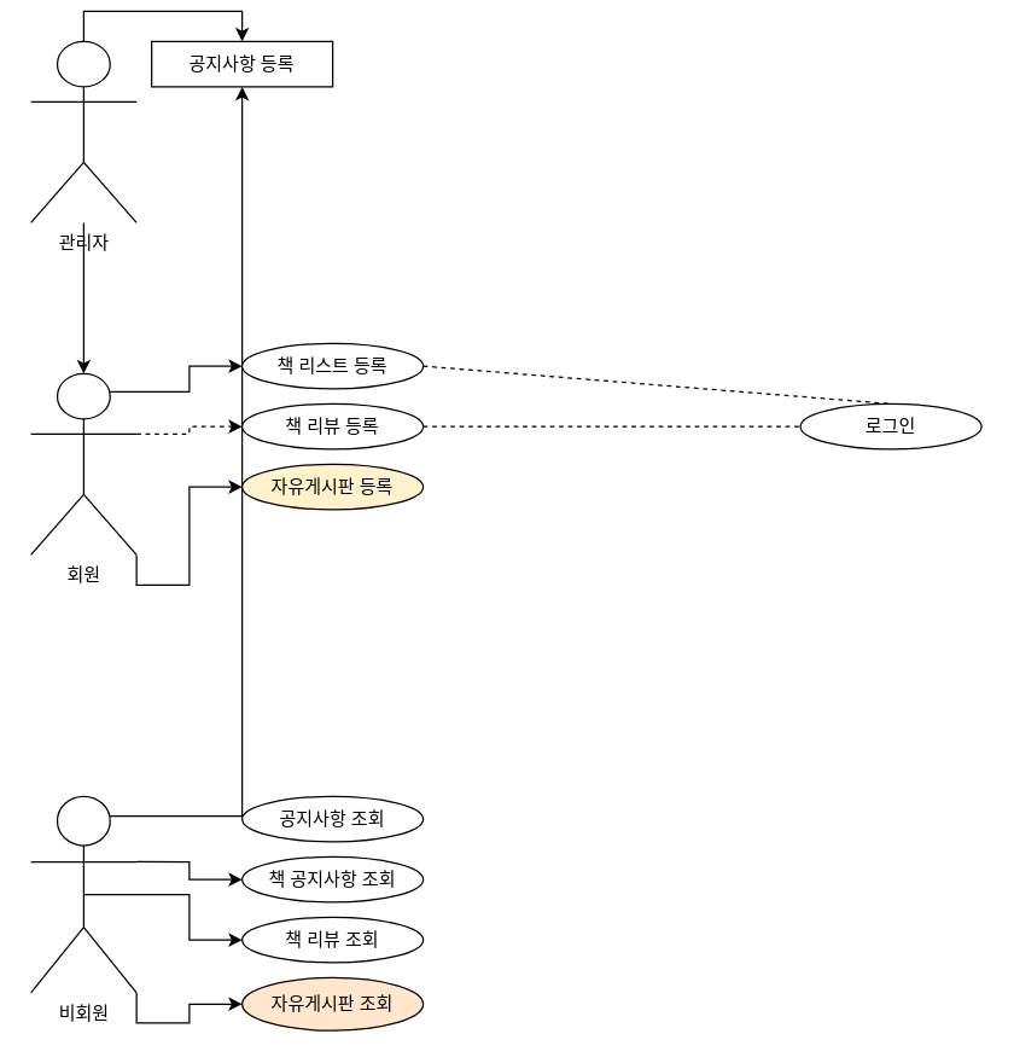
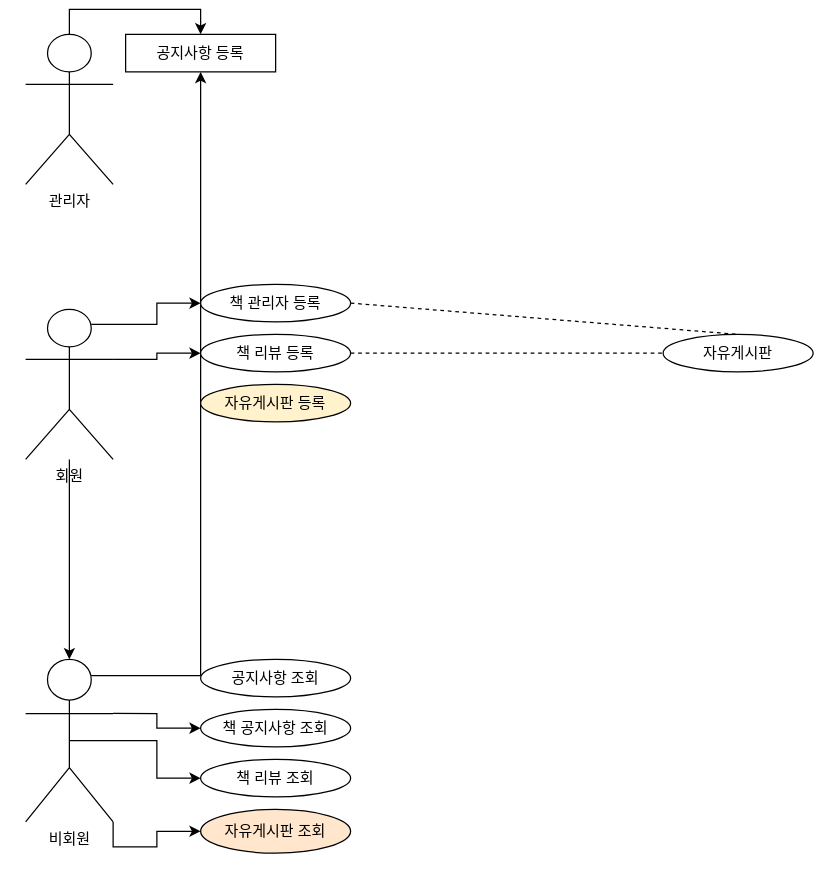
  <mxCell id="0" />
  <mxCell id="1" parent="0" />
  <mxCell id="2" style="edgeStyle=orthogonalEdgeStyle;rounded=0;orthogonalLoop=1;jettySize=auto;html=1;exitX=0.5;exitY=0;exitDx=0;exitDy=0;exitPerimeter=0;entryX=0.5;entryY=0;entryDx=0;entryDy=0;" parent="1" source="4" target="16" edge="1"><mxGeometry relative="1" as="geometry" /></mxCell>
- <mxCell id="3" style="edgeStyle=orthogonalEdgeStyle;rounded=0;orthogonalLoop=1;jettySize=auto;html=1;" parent="1" source="4" target="14" edge="1"><mxGeometry relative="1" as="geometry" /></mxCell>
  <mxCell id="4" value="관리자" style="shape=umlActor;verticalLabelPosition=bottom;verticalAlign=top;html=1;outlineConnect=0;" parent="1" vertex="1"><mxGeometry x="20" y="20" width="70" height="120" as="geometry" /></mxCell>
  <mxCell id="5" style="edgeStyle=orthogonalEdgeStyle;rounded=0;orthogonalLoop=1;jettySize=auto;html=1;exitX=1;exitY=0.333;exitDx=0;exitDy=0;exitPerimeter=0;entryX=0;entryY=0.5;entryDx=0;entryDy=0;" parent="1" source="9" target="18" edge="1"><mxGeometry relative="1" as="geometry" /></mxCell>
  <mxCell id="6" style="edgeStyle=orthogonalEdgeStyle;rounded=0;orthogonalLoop=1;jettySize=auto;html=1;exitX=0.5;exitY=0.5;exitDx=0;exitDy=0;exitPerimeter=0;entryX=0;entryY=0.5;entryDx=0;entryDy=0;" parent="1" source="9" target="19" edge="1"><mxGeometry relative="1" as="geometry" /></mxCell>
  <mxCell id="7" style="edgeStyle=orthogonalEdgeStyle;rounded=0;orthogonalLoop=1;jettySize=auto;html=1;exitX=1;exitY=1;exitDx=0;exitDy=0;exitPerimeter=0;entryX=0;entryY=0.5;entryDx=0;entryDy=0;" parent="1" source="9" target="15" edge="1"><mxGeometry relative="1" as="geometry" /></mxCell>
  <mxCell id="8" style="edgeStyle=orthogonalEdgeStyle;rounded=0;orthogonalLoop=1;jettySize=auto;html=1;exitX=0.75;exitY=0.1;exitDx=0;exitDy=0;exitPerimeter=0;" parent="1" source="9" target="16" edge="1"><mxGeometry relative="1" as="geometry" /></mxCell>
  <mxCell id="9" value="비회원" style="shape=umlActor;verticalLabelPosition=bottom;verticalAlign=top;html=1;outlineConnect=0;" parent="1" vertex="1"><mxGeometry x="20" y="520" width="70" height="130" as="geometry" /></mxCell>
  <mxCell id="10" style="edgeStyle=orthogonalEdgeStyle;rounded=0;orthogonalLoop=1;jettySize=auto;html=1;exitX=0.75;exitY=0.1;exitDx=0;exitDy=0;exitPerimeter=0;entryX=0;entryY=0.5;entryDx=0;entryDy=0;" parent="1" source="14" target="20" edge="1"><mxGeometry relative="1" as="geometry" /></mxCell>
- <mxCell id="11" style="edgeStyle=orthogonalEdgeStyle;rounded=0;orthogonalLoop=1;jettySize=auto;html=1;exitX=1;exitY=0.333;exitDx=0;exitDy=0;exitPerimeter=0;entryX=0;entryY=0.5;entryDx=0;entryDy=0;dashed=1;" parent="1" source="14" target="21" edge="1"><mxGeometry relative="1" as="geometry" /></mxCell>
- <mxCell id="12" style="edgeStyle=orthogonalEdgeStyle;rounded=0;orthogonalLoop=1;jettySize=auto;html=1;exitX=1;exitY=1;exitDx=0;exitDy=0;exitPerimeter=0;entryX=0;entryY=0.5;entryDx=0;entryDy=0;" parent="1" source="14" target="22" edge="1"><mxGeometry relative="1" as="geometry" /></mxCell>
+ <mxCell id="11" style="edgeStyle=orthogonalEdgeStyle;rounded=0;orthogonalLoop=1;jettySize=auto;html=1;exitX=1;exitY=0.333;exitDx=0;exitDy=0;exitPerimeter=0;entryX=0;entryY=0.5;entryDx=0;entryDy=0;" parent="1" source="14" target="21" edge="1"><mxGeometry relative="1" as="geometry" /></mxCell>
+ <mxCell id="13" style="edgeStyle=orthogonalEdgeStyle;rounded=0;orthogonalLoop=1;jettySize=auto;html=1;" parent="1" source="14" target="9" edge="1"><mxGeometry relative="1" as="geometry" /></mxCell>
  <mxCell id="14" value="회원" style="shape=umlActor;verticalLabelPosition=bottom;verticalAlign=top;html=1;outlineConnect=0;" parent="1" vertex="1"><mxGeometry x="20" y="240" width="70" height="120" as="geometry" /></mxCell>
  <mxCell id="15" value="자유게시판 조회" style="ellipse;whiteSpace=wrap;html=1;fillColor=#ffe6cc;" parent="1" vertex="1"><mxGeometry x="160" y="640" width="120" height="35" as="geometry" /></mxCell>
  <mxCell id="16" value="공지사항 등록" style="whiteSpace=wrap;html=1;rounded=0;" parent="1" vertex="1"><mxGeometry x="100" y="20" width="120" height="30" as="geometry" /></mxCell>
  <mxCell id="17" value="공지사항 조회" style="ellipse;whiteSpace=wrap;html=1;" parent="1" vertex="1"><mxGeometry x="160" y="520" width="120" height="30" as="geometry" /></mxCell>
  <mxCell id="18" value="책 공지사항 조회" style="ellipse;whiteSpace=wrap;html=1;" parent="1" vertex="1"><mxGeometry x="160" y="560" width="120" height="30" as="geometry" /></mxCell>
  <mxCell id="19" value="책 리뷰 조회" style="ellipse;whiteSpace=wrap;html=1;" parent="1" vertex="1"><mxGeometry x="160" y="600" width="120" height="30" as="geometry" /></mxCell>
- <mxCell id="20" value="책 리스트 등록" style="ellipse;whiteSpace=wrap;html=1;" parent="1" vertex="1"><mxGeometry x="160" y="220" width="120" height="30" as="geometry" /></mxCell>
+ <mxCell id="20" value="책 관리자 등록" style="ellipse;whiteSpace=wrap;html=1;" parent="1" vertex="1"><mxGeometry x="160" y="220" width="120" height="30" as="geometry" /></mxCell>
  <mxCell id="21" value="책 리뷰 등록" style="ellipse;whiteSpace=wrap;html=1;" parent="1" vertex="1"><mxGeometry x="160" y="260" width="120" height="30" as="geometry" /></mxCell>
  <mxCell id="22" value="자유게시판 등록" style="ellipse;whiteSpace=wrap;html=1;fillColor=#fff2cc;" parent="1" vertex="1"><mxGeometry x="160" y="300" width="120" height="30" as="geometry" /></mxCell>
  <mxCell id="23" value="" style="endArrow=none;dashed=1;html=1;rounded=0;exitX=1;exitY=0.5;exitDx=0;exitDy=0;entryX=0.5;entryY=0;entryDx=0;entryDy=0;" parent="1" target="25" edge="1"><mxGeometry width="50" height="50" relative="1" as="geometry"><mxPoint x="280" y="235" as="sourcePoint" /><mxPoint x="530" y="280" as="targetPoint" /></mxGeometry></mxCell>
  <mxCell id="24" value="" style="endArrow=none;dashed=1;html=1;rounded=0;exitX=1;exitY=0.5;exitDx=0;exitDy=0;entryX=0;entryY=0.5;entryDx=0;entryDy=0;" parent="1" target="25" edge="1"><mxGeometry width="50" height="50" relative="1" as="geometry"><mxPoint x="280" y="275" as="sourcePoint" /><mxPoint x="530" y="280" as="targetPoint" /></mxGeometry></mxCell>
- <mxCell id="25" value="로그인" style="ellipse;whiteSpace=wrap;html=1;" parent="1" vertex="1"><mxGeometry x="530" y="260" width="120" height="30" as="geometry" /></mxCell>
+ <mxCell id="25" value="자유게시판" style="ellipse;whiteSpace=wrap;html=1;" parent="1" vertex="1"><mxGeometry x="530" y="260" width="120" height="30" as="geometry" /></mxCell>
